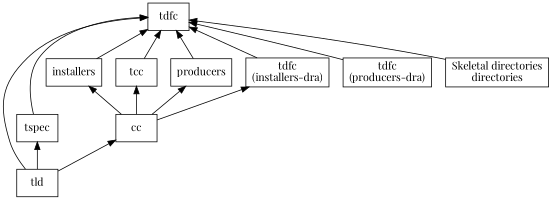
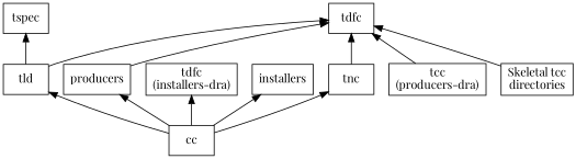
  digraph {
    fontname="Playfair Display"
    rankdir=BT
    node [fontname="Playfair Display" shape=box]
    edge [fontname="Playfair Display"]
    n1 [label=tdfc]
    tspec
    n3 [label=installers]
-   tnc [label=tcc]
+   tnc
    tld
    n6 [label=producers]
-   n7 [label="tdfc\n(producers-dra)"]
+   n7 [label="tcc\n(producers-dra)"]
    n8 [label="tdfc\n(installers-dra)"]
-   n9 [label="Skeletal directories\ndirectories"]
+   n9 [label="Skeletal tcc\ndirectories"]
    cc
-   tspec -> n1
-   n3 -> n1
    tnc -> n1
    tld -> n1
    tld -> tspec
    n6 -> n1
    n7 -> n1
-   n8 -> n1
    n9 -> n1
    cc -> n3
    cc -> tnc
-   tld -> cc
+   cc -> tld
    cc -> n6
    cc -> n8
  }
